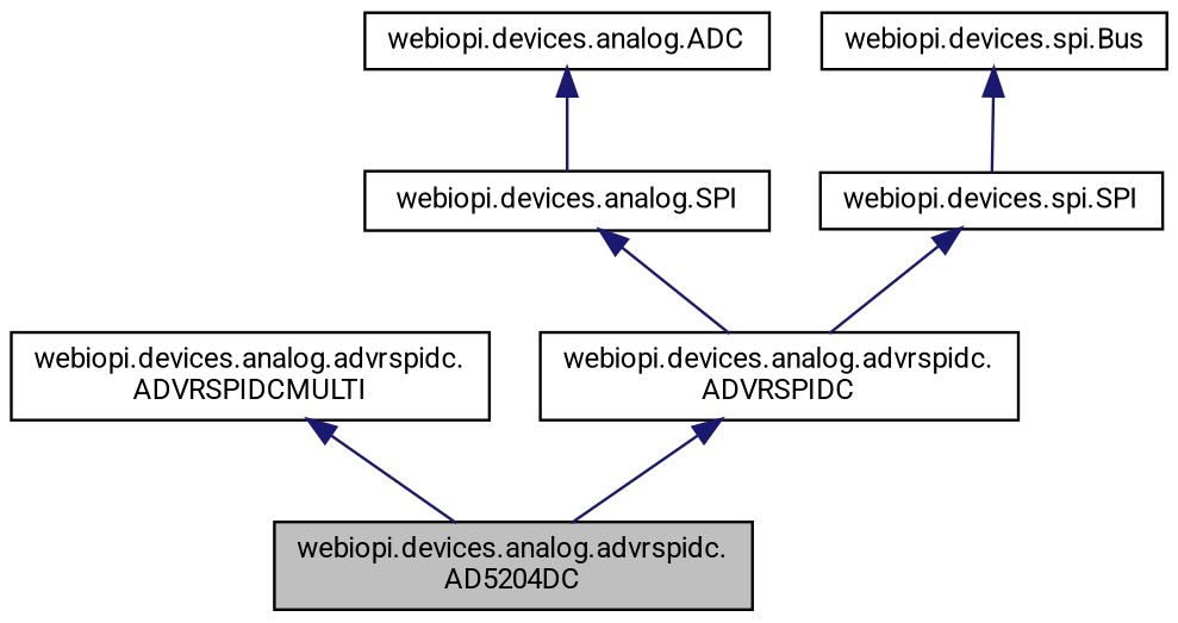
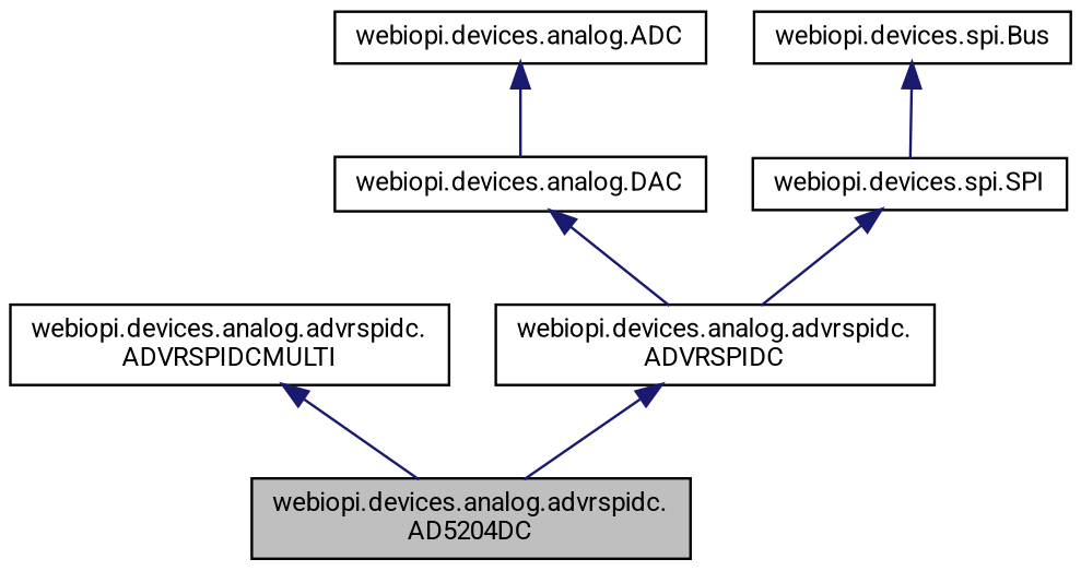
  digraph {
    fontname=Roboto
    node [color=black fillcolor=white fontname=Roboto fontsize=10 shape=record style=filled]
    edge [color=midnightblue dir=back fontname=Roboto fontsize=10 labelfontname=Helvetica labelfontsize=10 style=solid]
    n1 [fillcolor=grey75 fontcolor=black height=0.2 label="webiopi.devices.analog.advrspidc.\lAD5204DC" width=0.4]
    n2 [height=0.2 label="webiopi.devices.analog.advrspidc.\lADVRSPIDCMULTI" width=0.4]
    n3 [height=0.2 label="webiopi.devices.analog.advrspidc.\lADVRSPIDC" width=0.4]
-   n4 [height=0.2 label="webiopi.devices.analog.SPI" width=0.4]
+   n4 [height=0.2 label="webiopi.devices.analog.DAC" width=0.4]
    n5 [height=0.2 label="webiopi.devices.analog.ADC" width=0.4]
    n6 [height=0.2 label="webiopi.devices.spi.SPI" width=0.4]
    n7 [height=0.2 label="webiopi.devices.spi.Bus" width=0.4]
    n2 -> n1
    n3 -> n1
    n4 -> n3
    n5 -> n4
    n6 -> n3
    n7 -> n6
  }
